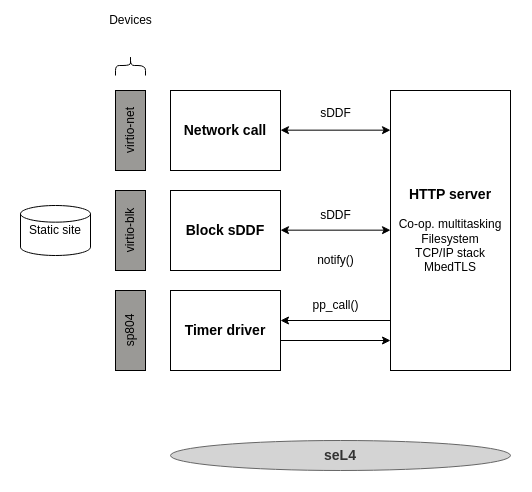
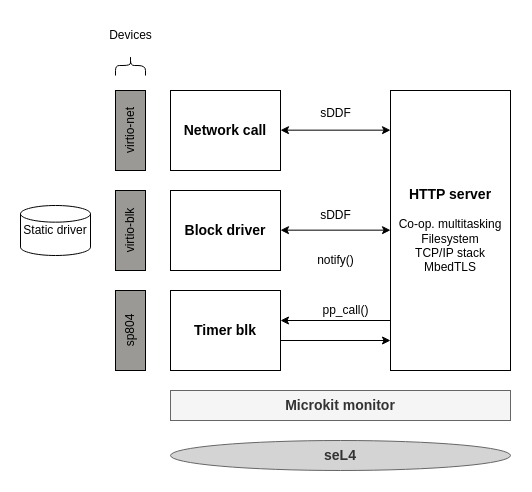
  <mxCell id="0" />
  <mxCell id="1" parent="0" />
  <mxCell id="2" value="&lt;b&gt;&lt;font style=&quot;font-size: 14px;&quot;&gt;Network call&lt;/font&gt;&lt;/b&gt;" style="rounded=0;whiteSpace=wrap;html=1;" parent="1" vertex="1"><mxGeometry x="170" y="90" width="110" height="80" as="geometry" /></mxCell>
- <mxCell id="3" value="&lt;b&gt;&lt;font style=&quot;font-size: 14px;&quot;&gt;Block&amp;nbsp;sDDF&lt;/font&gt;&lt;/b&gt;" style="rounded=0;whiteSpace=wrap;html=1;" parent="1" vertex="1"><mxGeometry x="170" y="190" width="110" height="80" as="geometry" /></mxCell>
- <mxCell id="4" value="&lt;b&gt;&lt;font style=&quot;font-size: 14px;&quot;&gt;Timer driver&lt;/font&gt;&lt;/b&gt;" style="rounded=0;whiteSpace=wrap;html=1;" parent="1" vertex="1"><mxGeometry x="170" y="290" width="110" height="80" as="geometry" /></mxCell>
+ <mxCell id="3" value="&lt;b&gt;&lt;font style=&quot;font-size: 14px;&quot;&gt;Block&amp;nbsp;driver&lt;/font&gt;&lt;/b&gt;" style="rounded=0;whiteSpace=wrap;html=1;" parent="1" vertex="1"><mxGeometry x="170" y="190" width="110" height="80" as="geometry" /></mxCell>
+ <mxCell id="4" value="&lt;b&gt;&lt;font style=&quot;font-size: 14px;&quot;&gt;Timer blk&lt;/font&gt;&lt;/b&gt;" style="rounded=0;whiteSpace=wrap;html=1;" parent="1" vertex="1"><mxGeometry x="170" y="290" width="110" height="80" as="geometry" /></mxCell>
  <mxCell id="5" value="&lt;b&gt;&lt;font style=&quot;font-size: 14px;&quot;&gt;HTTP server&lt;/font&gt;&lt;/b&gt;&lt;br&gt;&lt;br&gt;Co-op. multitasking&lt;br&gt;Filesystem&lt;br&gt;TCP/IP stack&lt;br&gt;MbedTLS&lt;br&gt;" style="rounded=0;whiteSpace=wrap;html=1;" parent="1" vertex="1"><mxGeometry x="390" y="90" width="120" height="280" as="geometry" /></mxCell>
  <mxCell id="6" value="" style="endArrow=classic;startArrow=classic;html=1;rounded=0;" parent="1" edge="1"><mxGeometry width="50" height="50" relative="1" as="geometry"><mxPoint x="280" y="129.66" as="sourcePoint" /><mxPoint x="390" y="129.66" as="targetPoint" /></mxGeometry></mxCell>
  <mxCell id="7" value="" style="endArrow=classic;startArrow=classic;html=1;rounded=0;" parent="1" edge="1"><mxGeometry width="50" height="50" relative="1" as="geometry"><mxPoint x="280" y="229.66" as="sourcePoint" /><mxPoint x="390" y="229.66" as="targetPoint" /></mxGeometry></mxCell>
  <mxCell id="8" value="sDDF" style="text;html=1;align=center;verticalAlign=middle;resizable=0;points=[];autosize=1;strokeColor=none;fillColor=none;" parent="1" vertex="1"><mxGeometry x="310" y="98" width="50" height="30" as="geometry" /></mxCell>
  <mxCell id="9" value="sDDF" style="text;html=1;align=center;verticalAlign=middle;resizable=0;points=[];autosize=1;strokeColor=none;fillColor=none;" parent="1" vertex="1"><mxGeometry x="310" y="200" width="50" height="30" as="geometry" /></mxCell>
- <mxCell id="10" value="pp_call()" style="text;html=1;align=center;verticalAlign=middle;resizable=0;points=[];autosize=1;strokeColor=none;fillColor=none;" parent="1" vertex="1"><mxGeometry x="300" y="290" width="70" height="30" as="geometry" /></mxCell>
+ <mxCell id="10" value="pp_call()" style="text;html=1;align=center;verticalAlign=middle;resizable=0;points=[];autosize=1;strokeColor=none;fillColor=none;" parent="1" vertex="1"><mxGeometry x="310" y="295" width="70" height="30" as="geometry" /></mxCell>
  <mxCell id="11" value="" style="endArrow=classic;html=1;rounded=0;" parent="1" edge="1"><mxGeometry width="50" height="50" relative="1" as="geometry"><mxPoint x="280" y="340" as="sourcePoint" /><mxPoint x="390" y="340" as="targetPoint" /></mxGeometry></mxCell>
  <mxCell id="12" value="" style="endArrow=classic;html=1;rounded=0;" parent="1" edge="1"><mxGeometry width="50" height="50" relative="1" as="geometry"><mxPoint x="390" y="320" as="sourcePoint" /><mxPoint x="280" y="320" as="targetPoint" /></mxGeometry></mxCell>
  <mxCell id="13" value="notify()" style="text;html=1;align=center;verticalAlign=middle;resizable=0;points=[];autosize=1;strokeColor=none;fillColor=none;" parent="1" vertex="1"><mxGeometry x="305" y="245" width="60" height="30" as="geometry" /></mxCell>
+ <mxCell id="14" value="&lt;b&gt;&lt;font style=&quot;font-size: 14px;&quot;&gt;Microkit monitor&lt;/font&gt;&lt;/b&gt;" style="rounded=0;whiteSpace=wrap;html=1;fillColor=#f5f5f5;fontColor=#333333;strokeColor=#666666;" parent="1" vertex="1"><mxGeometry x="170" y="390" width="340" height="30" as="geometry" /></mxCell>
  <mxCell id="15" value="&lt;b&gt;&lt;font style=&quot;font-size: 14px;&quot;&gt;seL4&lt;/font&gt;&lt;/b&gt;" style="ellipse;whiteSpace=wrap;html=1;fillColor=#d4d4d4;fontColor=#333333;strokeColor=#666666;fillStyle=solid;" parent="1" vertex="1"><mxGeometry x="170" y="440" width="340" height="30" as="geometry" /></mxCell>
  <mxCell id="16" value="virtio-net" style="rounded=0;whiteSpace=wrap;html=1;fillColor=#9a9996;rotation=-90;" vertex="1" parent="1"><mxGeometry x="90" y="115" width="80" height="30" as="geometry" /></mxCell>
  <mxCell id="17" value="virtio-blk" style="rounded=0;whiteSpace=wrap;html=1;fillColor=#9a9996;rotation=-90;" vertex="1" parent="1"><mxGeometry x="90" y="215" width="80" height="30" as="geometry" /></mxCell>
  <mxCell id="18" value="sp804" style="rounded=0;whiteSpace=wrap;html=1;fillColor=#9a9996;rotation=-90;" vertex="1" parent="1"><mxGeometry x="90" y="315" width="80" height="30" as="geometry" /></mxCell>
  <mxCell id="19" value="" style="shape=curlyBracket;whiteSpace=wrap;html=1;rounded=1;labelPosition=left;verticalLabelPosition=middle;align=right;verticalAlign=middle;rotation=90;" vertex="1" parent="1"><mxGeometry x="120" y="50" width="20" height="30" as="geometry" /></mxCell>
- <mxCell id="20" value="&lt;div&gt;Devices&lt;/div&gt;" style="text;html=1;align=center;verticalAlign=middle;resizable=0;points=[];autosize=1;strokeColor=none;fillColor=none;" vertex="1" parent="1"><mxGeometry x="95" y="5" width="70" height="30" as="geometry" /></mxCell>
- <mxCell id="21" value="Static site" style="strokeWidth=1;html=1;shape=mxgraph.flowchart.database;whiteSpace=wrap;" vertex="1" parent="1"><mxGeometry x="20" y="205" width="70" height="50" as="geometry" /></mxCell>
+ <mxCell id="20" value="&lt;div&gt;Devices&lt;/div&gt;" style="text;html=1;align=center;verticalAlign=middle;resizable=0;points=[];autosize=1;strokeColor=none;fillColor=none;" vertex="1" parent="1"><mxGeometry x="95" y="20" width="70" height="30" as="geometry" /></mxCell>
+ <mxCell id="21" value="Static driver" style="strokeWidth=1;html=1;shape=mxgraph.flowchart.database;whiteSpace=wrap;" vertex="1" parent="1"><mxGeometry x="20" y="205" width="70" height="50" as="geometry" /></mxCell>
